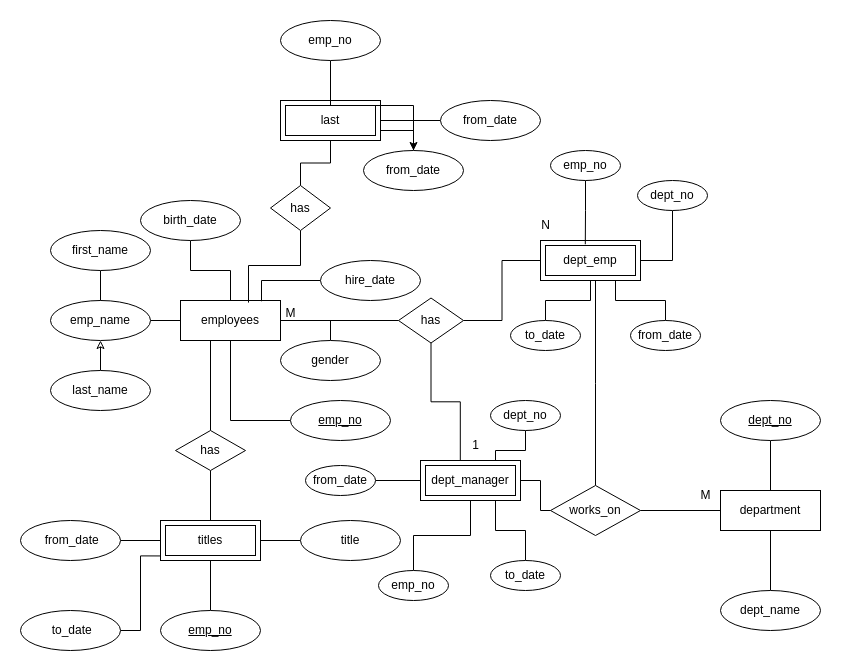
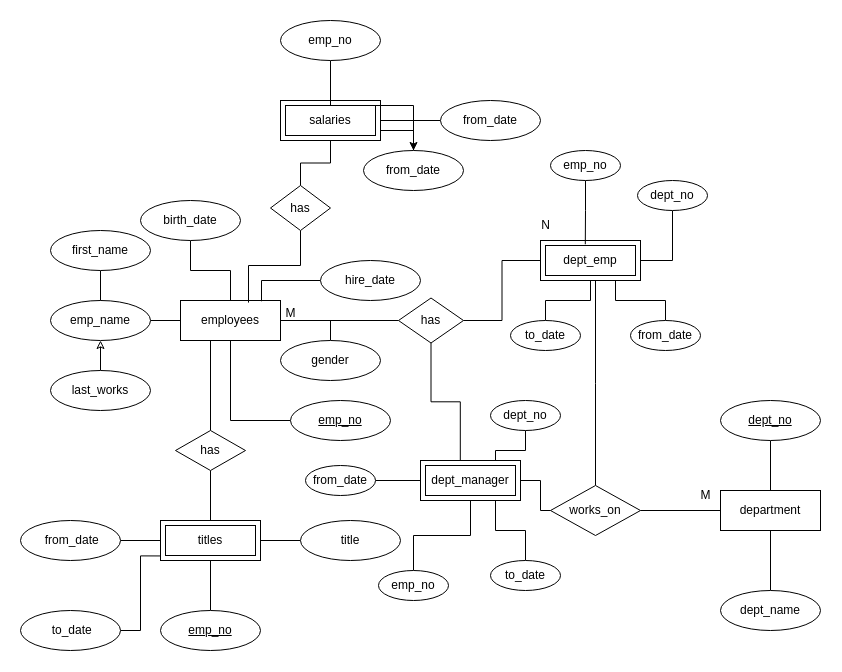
  <mxCell id="0" />
  <mxCell id="1" parent="0" />
  <mxCell id="2" value="employees" style="whiteSpace=wrap;html=1;align=center;" vertex="1" parent="1"><mxGeometry x="180" y="300" width="100" height="40" as="geometry" /></mxCell>
  <mxCell id="3" value="" style="edgeStyle=orthogonalEdgeStyle;rounded=0;orthogonalLoop=1;jettySize=auto;html=1;endArrow=none;endFill=0;" edge="1" parent="1" source="4" target="2"><mxGeometry relative="1" as="geometry" /></mxCell>
  <mxCell id="4" value="&lt;u&gt;emp_no&lt;/u&gt;" style="ellipse;whiteSpace=wrap;html=1;align=center;" vertex="1" parent="1"><mxGeometry x="290" y="400" width="100" height="40" as="geometry" /></mxCell>
  <mxCell id="5" value="" style="edgeStyle=orthogonalEdgeStyle;rounded=0;orthogonalLoop=1;jettySize=auto;html=1;endArrow=none;endFill=0;" edge="1" parent="1" source="6" target="2"><mxGeometry relative="1" as="geometry" /></mxCell>
  <mxCell id="6" value="birth_date" style="ellipse;whiteSpace=wrap;html=1;align=center;" vertex="1" parent="1"><mxGeometry x="140" y="200" width="100" height="40" as="geometry" /></mxCell>
  <mxCell id="7" value="" style="edgeStyle=orthogonalEdgeStyle;rounded=0;orthogonalLoop=1;jettySize=auto;html=1;endArrow=none;endFill=0;" edge="1" parent="1" source="8" target="2"><mxGeometry relative="1" as="geometry" /></mxCell>
  <mxCell id="8" value="emp_name" style="ellipse;whiteSpace=wrap;html=1;align=center;" vertex="1" parent="1"><mxGeometry x="50" y="300" width="100" height="40" as="geometry" /></mxCell>
  <mxCell id="9" style="edgeStyle=orthogonalEdgeStyle;rounded=0;orthogonalLoop=1;jettySize=auto;html=1;entryX=0.5;entryY=0;entryDx=0;entryDy=0;endArrow=none;endFill=0;" edge="1" parent="1" source="10" target="8"><mxGeometry relative="1" as="geometry" /></mxCell>
  <mxCell id="10" value="first_name" style="ellipse;whiteSpace=wrap;html=1;align=center;" vertex="1" parent="1"><mxGeometry x="50" y="230" width="100" height="40" as="geometry" /></mxCell>
  <mxCell id="11" value="" style="edgeStyle=orthogonalEdgeStyle;rounded=0;orthogonalLoop=1;jettySize=auto;html=1;endArrow=classic;endFill=0;" edge="1" parent="1" source="12" target="8"><mxGeometry relative="1" as="geometry"><mxPoint x="80" y="330" as="targetPoint" /></mxGeometry></mxCell>
- <mxCell id="12" value="last_name" style="ellipse;whiteSpace=wrap;html=1;align=center;" vertex="1" parent="1"><mxGeometry x="50" y="370" width="100" height="40" as="geometry" /></mxCell>
+ <mxCell id="12" value="last_works" style="ellipse;whiteSpace=wrap;html=1;align=center;" vertex="1" parent="1"><mxGeometry x="50" y="370" width="100" height="40" as="geometry" /></mxCell>
  <mxCell id="13" style="edgeStyle=orthogonalEdgeStyle;rounded=0;orthogonalLoop=1;jettySize=auto;html=1;entryX=1;entryY=0.5;entryDx=0;entryDy=0;endArrow=none;endFill=0;" edge="1" parent="1" source="14" target="2"><mxGeometry relative="1" as="geometry" /></mxCell>
  <mxCell id="14" value="gender" style="ellipse;whiteSpace=wrap;html=1;align=center;" vertex="1" parent="1"><mxGeometry x="280" y="340" width="100" height="40" as="geometry" /></mxCell>
  <mxCell id="15" style="edgeStyle=orthogonalEdgeStyle;rounded=0;orthogonalLoop=1;jettySize=auto;html=1;entryX=0.81;entryY=0.019;entryDx=0;entryDy=0;entryPerimeter=0;endArrow=none;endFill=0;" edge="1" parent="1" source="16" target="2"><mxGeometry relative="1" as="geometry" /></mxCell>
  <mxCell id="16" value="hire_date" style="ellipse;whiteSpace=wrap;html=1;align=center;" vertex="1" parent="1"><mxGeometry x="320" y="260" width="100" height="40" as="geometry" /></mxCell>
  <mxCell id="17" style="edgeStyle=orthogonalEdgeStyle;rounded=0;orthogonalLoop=1;jettySize=auto;html=1;endArrow=none;endFill=0;" edge="1" parent="1" source="18" target="56"><mxGeometry relative="1" as="geometry" /></mxCell>
  <mxCell id="18" value="department" style="whiteSpace=wrap;html=1;align=center;" vertex="1" parent="1"><mxGeometry x="720" y="490" width="100" height="40" as="geometry" /></mxCell>
  <mxCell id="19" value="" style="edgeStyle=orthogonalEdgeStyle;rounded=0;orthogonalLoop=1;jettySize=auto;html=1;endArrow=none;endFill=0;" edge="1" parent="1" source="20" target="18"><mxGeometry relative="1" as="geometry" /></mxCell>
  <mxCell id="20" value="&lt;u&gt;dept_no&lt;/u&gt;" style="ellipse;whiteSpace=wrap;html=1;align=center;" vertex="1" parent="1"><mxGeometry x="720" y="400" width="100" height="40" as="geometry" /></mxCell>
  <mxCell id="21" style="edgeStyle=orthogonalEdgeStyle;rounded=0;orthogonalLoop=1;jettySize=auto;html=1;entryX=0.5;entryY=1;entryDx=0;entryDy=0;endArrow=none;endFill=0;" edge="1" parent="1" source="22" target="18"><mxGeometry relative="1" as="geometry" /></mxCell>
  <mxCell id="22" value="dept_name" style="ellipse;whiteSpace=wrap;html=1;align=center;" vertex="1" parent="1"><mxGeometry x="720" y="590" width="100" height="40" as="geometry" /></mxCell>
  <mxCell id="23" value="dept_emp" style="shape=ext;margin=3;double=1;whiteSpace=wrap;html=1;align=center;" vertex="1" parent="1"><mxGeometry x="540" y="240" width="100" height="40" as="geometry" /></mxCell>
  <mxCell id="24" value="" style="edgeStyle=orthogonalEdgeStyle;rounded=0;orthogonalLoop=1;jettySize=auto;html=1;endArrow=none;endFill=0;" edge="1" parent="1" source="25" target="23"><mxGeometry relative="1" as="geometry" /></mxCell>
  <mxCell id="25" value="to_date" style="ellipse;whiteSpace=wrap;html=1;align=center;" vertex="1" parent="1"><mxGeometry x="510" y="320" width="70" height="30" as="geometry" /></mxCell>
  <mxCell id="26" style="edgeStyle=orthogonalEdgeStyle;rounded=0;orthogonalLoop=1;jettySize=auto;html=1;entryX=0.448;entryY=0.094;entryDx=0;entryDy=0;entryPerimeter=0;endArrow=none;endFill=0;" edge="1" parent="1" source="27" target="23"><mxGeometry relative="1" as="geometry" /></mxCell>
  <mxCell id="27" value="emp_no" style="ellipse;whiteSpace=wrap;html=1;align=center;" vertex="1" parent="1"><mxGeometry x="550" y="150" width="70" height="30" as="geometry" /></mxCell>
  <mxCell id="28" style="edgeStyle=orthogonalEdgeStyle;rounded=0;orthogonalLoop=1;jettySize=auto;html=1;entryX=1;entryY=0.5;entryDx=0;entryDy=0;endArrow=none;endFill=0;" edge="1" parent="1" source="29" target="23"><mxGeometry relative="1" as="geometry" /></mxCell>
  <mxCell id="29" value="dept_no" style="ellipse;whiteSpace=wrap;html=1;align=center;" vertex="1" parent="1"><mxGeometry x="637" y="180" width="70" height="30" as="geometry" /></mxCell>
  <mxCell id="30" style="edgeStyle=orthogonalEdgeStyle;rounded=0;orthogonalLoop=1;jettySize=auto;html=1;entryX=0.75;entryY=1;entryDx=0;entryDy=0;endArrow=none;endFill=0;" edge="1" parent="1" source="31" target="23"><mxGeometry relative="1" as="geometry" /></mxCell>
  <mxCell id="31" value="from_date" style="ellipse;whiteSpace=wrap;html=1;align=center;" vertex="1" parent="1"><mxGeometry x="630" y="320" width="70" height="30" as="geometry" /></mxCell>
  <mxCell id="32" value="titles" style="shape=ext;margin=3;double=1;whiteSpace=wrap;html=1;align=center;" vertex="1" parent="1"><mxGeometry x="160" y="520" width="100" height="40" as="geometry" /></mxCell>
  <mxCell id="33" style="edgeStyle=orthogonalEdgeStyle;rounded=0;orthogonalLoop=1;jettySize=auto;html=1;entryX=0.5;entryY=1;entryDx=0;entryDy=0;endArrow=none;endFill=0;" edge="1" parent="1" source="34" target="32"><mxGeometry relative="1" as="geometry" /></mxCell>
  <mxCell id="34" value="&lt;u&gt;emp_no&lt;/u&gt;" style="ellipse;whiteSpace=wrap;html=1;align=center;" vertex="1" parent="1"><mxGeometry x="160" y="610" width="100" height="40" as="geometry" /></mxCell>
  <mxCell id="35" style="edgeStyle=orthogonalEdgeStyle;rounded=0;orthogonalLoop=1;jettySize=auto;html=1;entryX=0;entryY=0.5;entryDx=0;entryDy=0;endArrow=none;endFill=0;" edge="1" parent="1" source="36" target="32"><mxGeometry relative="1" as="geometry" /></mxCell>
  <mxCell id="36" value="&amp;nbsp;from_date" style="ellipse;whiteSpace=wrap;html=1;align=center;" vertex="1" parent="1"><mxGeometry x="20" y="520" width="100" height="40" as="geometry" /></mxCell>
  <mxCell id="37" style="edgeStyle=orthogonalEdgeStyle;rounded=0;orthogonalLoop=1;jettySize=auto;html=1;entryX=-0.003;entryY=0.886;entryDx=0;entryDy=0;entryPerimeter=0;endArrow=none;endFill=0;" edge="1" parent="1" source="38" target="32"><mxGeometry relative="1" as="geometry" /></mxCell>
  <mxCell id="38" value="&amp;nbsp;to_date" style="ellipse;whiteSpace=wrap;html=1;align=center;" vertex="1" parent="1"><mxGeometry x="20" y="610" width="100" height="40" as="geometry" /></mxCell>
  <mxCell id="39" value="" style="edgeStyle=orthogonalEdgeStyle;rounded=0;orthogonalLoop=1;jettySize=auto;html=1;endArrow=none;endFill=0;" edge="1" parent="1" source="40" target="32"><mxGeometry relative="1" as="geometry" /></mxCell>
  <mxCell id="40" value="title" style="ellipse;whiteSpace=wrap;html=1;align=center;" vertex="1" parent="1"><mxGeometry x="300" y="520" width="100" height="40" as="geometry" /></mxCell>
  <mxCell id="41" style="edgeStyle=orthogonalEdgeStyle;rounded=0;orthogonalLoop=1;jettySize=auto;html=1;endArrow=none;endFill=0;" edge="1" parent="1" source="43"><mxGeometry relative="1" as="geometry"><mxPoint x="210" y="340" as="targetPoint" /></mxGeometry></mxCell>
  <mxCell id="42" style="edgeStyle=orthogonalEdgeStyle;rounded=0;orthogonalLoop=1;jettySize=auto;html=1;entryX=0.5;entryY=0;entryDx=0;entryDy=0;endArrow=none;endFill=0;" edge="1" parent="1" source="43" target="32"><mxGeometry relative="1" as="geometry" /></mxCell>
  <mxCell id="43" value="has" style="shape=rhombus;perimeter=rhombusPerimeter;whiteSpace=wrap;html=1;align=center;" vertex="1" parent="1"><mxGeometry x="175" y="430" width="70" height="40" as="geometry" /></mxCell>
- <mxCell id="44" value="last" style="shape=ext;margin=3;double=1;whiteSpace=wrap;html=1;align=center;" vertex="1" parent="1"><mxGeometry x="280" y="100" width="100" height="40" as="geometry" /></mxCell>
+ <mxCell id="44" value="salaries" style="shape=ext;margin=3;double=1;whiteSpace=wrap;html=1;align=center;" vertex="1" parent="1"><mxGeometry x="280" y="100" width="100" height="40" as="geometry" /></mxCell>
  <mxCell id="45" value="" style="edgeStyle=orthogonalEdgeStyle;rounded=0;orthogonalLoop=1;jettySize=auto;html=1;" edge="1" parent="1" source="46" target="50"><mxGeometry relative="1" as="geometry" /></mxCell>
  <mxCell id="46" value="emp_no" style="ellipse;whiteSpace=wrap;html=1;align=center;" vertex="1" parent="1"><mxGeometry x="280" y="20" width="100" height="40" as="geometry" /></mxCell>
  <mxCell id="47" style="edgeStyle=orthogonalEdgeStyle;rounded=0;orthogonalLoop=1;jettySize=auto;html=1;entryX=1;entryY=0.5;entryDx=0;entryDy=0;endArrow=none;endFill=0;" edge="1" parent="1" source="48" target="44"><mxGeometry relative="1" as="geometry" /></mxCell>
  <mxCell id="48" value="from_date" style="ellipse;whiteSpace=wrap;html=1;align=center;" vertex="1" parent="1"><mxGeometry x="440" y="100" width="100" height="40" as="geometry" /></mxCell>
  <mxCell id="49" style="edgeStyle=orthogonalEdgeStyle;rounded=0;orthogonalLoop=1;jettySize=auto;html=1;entryX=1;entryY=0.75;entryDx=0;entryDy=0;endArrow=none;endFill=0;" edge="1" parent="1" source="50" target="44"><mxGeometry relative="1" as="geometry" /></mxCell>
  <mxCell id="50" value="from_date" style="ellipse;whiteSpace=wrap;html=1;align=center;" vertex="1" parent="1"><mxGeometry x="363" y="150" width="100" height="40" as="geometry" /></mxCell>
  <mxCell id="51" style="edgeStyle=orthogonalEdgeStyle;rounded=0;orthogonalLoop=1;jettySize=auto;html=1;endArrow=none;endFill=0;" edge="1" parent="1" source="54" target="2"><mxGeometry relative="1" as="geometry" /></mxCell>
  <mxCell id="52" style="edgeStyle=orthogonalEdgeStyle;rounded=0;orthogonalLoop=1;jettySize=auto;html=1;entryX=0;entryY=0.5;entryDx=0;entryDy=0;endArrow=none;endFill=0;" edge="1" parent="1" source="54" target="23"><mxGeometry relative="1" as="geometry" /></mxCell>
  <mxCell id="53" style="edgeStyle=orthogonalEdgeStyle;rounded=0;orthogonalLoop=1;jettySize=auto;html=1;entryX=0.398;entryY=-0.001;entryDx=0;entryDy=0;entryPerimeter=0;endArrow=none;endFill=0;" edge="1" parent="1" source="54" target="61"><mxGeometry relative="1" as="geometry" /></mxCell>
  <mxCell id="54" value="has" style="shape=rhombus;perimeter=rhombusPerimeter;whiteSpace=wrap;html=1;align=center;" vertex="1" parent="1"><mxGeometry x="398" y="297.5" width="65" height="45" as="geometry" /></mxCell>
  <mxCell id="55" style="edgeStyle=orthogonalEdgeStyle;rounded=0;orthogonalLoop=1;jettySize=auto;html=1;endArrow=none;endFill=0;" edge="1" parent="1" source="56"><mxGeometry relative="1" as="geometry"><mxPoint x="595" y="280" as="targetPoint" /></mxGeometry></mxCell>
  <mxCell id="56" value="works_on" style="shape=rhombus;perimeter=rhombusPerimeter;whiteSpace=wrap;html=1;align=center;" vertex="1" parent="1"><mxGeometry x="550" y="485" width="90" height="50" as="geometry" /></mxCell>
  <mxCell id="57" style="edgeStyle=orthogonalEdgeStyle;rounded=0;orthogonalLoop=1;jettySize=auto;html=1;entryX=0.68;entryY=0.052;entryDx=0;entryDy=0;entryPerimeter=0;endArrow=none;endFill=0;" edge="1" parent="1" source="59" target="2"><mxGeometry relative="1" as="geometry" /></mxCell>
  <mxCell id="58" value="" style="edgeStyle=orthogonalEdgeStyle;rounded=0;orthogonalLoop=1;jettySize=auto;html=1;endArrow=none;endFill=0;" edge="1" parent="1" source="59" target="44"><mxGeometry relative="1" as="geometry" /></mxCell>
  <mxCell id="59" value="has" style="shape=rhombus;perimeter=rhombusPerimeter;whiteSpace=wrap;html=1;align=center;" vertex="1" parent="1"><mxGeometry x="270" y="185" width="60" height="45" as="geometry" /></mxCell>
  <mxCell id="60" style="edgeStyle=orthogonalEdgeStyle;rounded=0;orthogonalLoop=1;jettySize=auto;html=1;endArrow=none;endFill=0;" edge="1" parent="1" source="61" target="56"><mxGeometry relative="1" as="geometry" /></mxCell>
  <mxCell id="61" value="dept_manager" style="shape=ext;margin=3;double=1;whiteSpace=wrap;html=1;align=center;" vertex="1" parent="1"><mxGeometry x="420" y="460" width="100" height="40" as="geometry" /></mxCell>
  <mxCell id="62" style="edgeStyle=orthogonalEdgeStyle;rounded=0;orthogonalLoop=1;jettySize=auto;html=1;entryX=0.5;entryY=1;entryDx=0;entryDy=0;endArrow=none;endFill=0;" edge="1" parent="1" source="63" target="61"><mxGeometry relative="1" as="geometry" /></mxCell>
  <mxCell id="63" value="emp_no" style="ellipse;whiteSpace=wrap;html=1;align=center;" vertex="1" parent="1"><mxGeometry x="378" y="570" width="70" height="30" as="geometry" /></mxCell>
  <mxCell id="64" style="edgeStyle=orthogonalEdgeStyle;rounded=0;orthogonalLoop=1;jettySize=auto;html=1;entryX=0.75;entryY=0;entryDx=0;entryDy=0;endArrow=none;endFill=0;" edge="1" parent="1" source="65" target="61"><mxGeometry relative="1" as="geometry" /></mxCell>
  <mxCell id="65" value="dept_no" style="ellipse;whiteSpace=wrap;html=1;align=center;" vertex="1" parent="1"><mxGeometry x="490" y="400" width="70" height="30" as="geometry" /></mxCell>
  <mxCell id="66" value="" style="edgeStyle=orthogonalEdgeStyle;rounded=0;orthogonalLoop=1;jettySize=auto;html=1;endArrow=none;endFill=0;" edge="1" parent="1" source="67" target="61"><mxGeometry relative="1" as="geometry" /></mxCell>
  <mxCell id="67" value="from_date" style="ellipse;whiteSpace=wrap;html=1;align=center;" vertex="1" parent="1"><mxGeometry x="305" y="465" width="70" height="30" as="geometry" /></mxCell>
  <mxCell id="68" style="edgeStyle=orthogonalEdgeStyle;rounded=0;orthogonalLoop=1;jettySize=auto;html=1;entryX=0.75;entryY=1;entryDx=0;entryDy=0;endArrow=none;endFill=0;" edge="1" parent="1" source="69" target="61"><mxGeometry relative="1" as="geometry" /></mxCell>
  <mxCell id="69" value="to_date" style="ellipse;whiteSpace=wrap;html=1;align=center;" vertex="1" parent="1"><mxGeometry x="490" y="560" width="70" height="30" as="geometry" /></mxCell>
  <mxCell id="70" value="M" style="text;html=1;align=center;verticalAlign=middle;resizable=0;points=[];autosize=1;strokeColor=none;fillColor=none;" vertex="1" parent="1"><mxGeometry x="275" y="297.5" width="30" height="30" as="geometry" /></mxCell>
  <mxCell id="71" value="M" style="text;html=1;align=center;verticalAlign=middle;resizable=0;points=[];autosize=1;strokeColor=none;fillColor=none;" vertex="1" parent="1"><mxGeometry x="690" y="480" width="30" height="30" as="geometry" /></mxCell>
  <mxCell id="72" value="N" style="text;html=1;align=center;verticalAlign=middle;resizable=0;points=[];autosize=1;strokeColor=none;fillColor=none;" vertex="1" parent="1"><mxGeometry x="530" y="210" width="30" height="30" as="geometry" /></mxCell>
- <mxCell id="73" value="1" style="text;html=1;align=center;verticalAlign=middle;resizable=0;points=[];autosize=1;strokeColor=none;fillColor=none;" vertex="1" parent="1"><mxGeometry x="460" y="430" width="30" height="30" as="geometry" /></mxCell>
